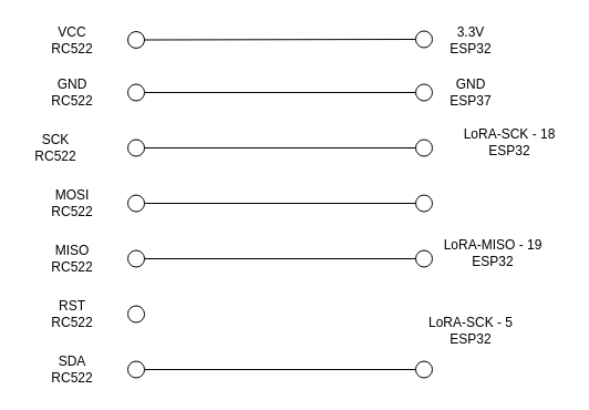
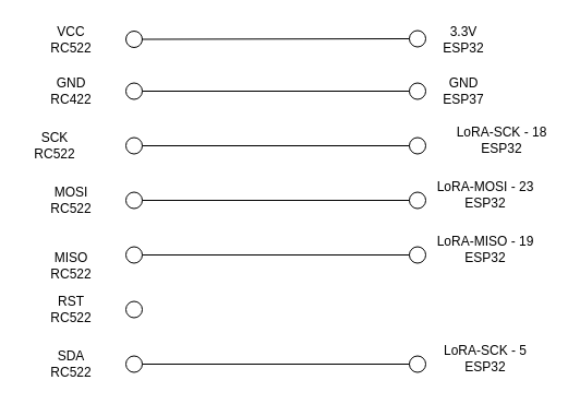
  <mxCell id="0" />
  <mxCell id="1" parent="0" />
  <mxCell id="2" value="" style="verticalLabelPosition=bottom;shadow=0;dashed=0;align=center;html=1;verticalAlign=top;strokeWidth=1;shape=ellipse;perimeter=ellipsePerimeter;" vertex="1" parent="1"><mxGeometry x="375" y="27.5" width="15" height="15" as="geometry" /></mxCell>
  <mxCell id="3" value="" style="verticalLabelPosition=bottom;shadow=0;dashed=0;align=center;html=1;verticalAlign=top;strokeWidth=1;shape=ellipse;perimeter=ellipsePerimeter;" vertex="1" parent="1"><mxGeometry x="375" y="75.5" width="15" height="15" as="geometry" /></mxCell>
  <mxCell id="4" value="" style="verticalLabelPosition=bottom;shadow=0;dashed=0;align=center;html=1;verticalAlign=top;strokeWidth=1;shape=ellipse;perimeter=ellipsePerimeter;" vertex="1" parent="1"><mxGeometry x="375" y="175.5" width="15" height="15" as="geometry" /></mxCell>
  <mxCell id="5" value="3.3V ESP32" style="text;html=1;strokeColor=none;fillColor=none;align=center;verticalAlign=middle;whiteSpace=wrap;rounded=0;" vertex="1" parent="1"><mxGeometry x="395" y="20.5" width="60" height="30" as="geometry" /></mxCell>
  <mxCell id="6" value="GND ESP37" style="text;html=1;strokeColor=none;fillColor=none;align=center;verticalAlign=middle;whiteSpace=wrap;rounded=0;" vertex="1" parent="1"><mxGeometry x="395" y="68" width="60" height="30" as="geometry" /></mxCell>
+ <mxCell id="7" value="LoRA-MOSI - 23 ESP32" style="text;html=1;strokeColor=none;fillColor=none;align=center;verticalAlign=middle;whiteSpace=wrap;rounded=0;" vertex="1" parent="1"><mxGeometry x="395" y="168" width="100" height="20" as="geometry" /></mxCell>
  <mxCell id="8" value="" style="verticalLabelPosition=bottom;shadow=0;dashed=0;align=center;html=1;verticalAlign=top;strokeWidth=1;shape=ellipse;perimeter=ellipsePerimeter;" vertex="1" parent="1"><mxGeometry x="115" y="28" width="15" height="15" as="geometry" /></mxCell>
  <mxCell id="9" value="" style="verticalLabelPosition=bottom;shadow=0;dashed=0;align=center;html=1;verticalAlign=top;strokeWidth=1;shape=ellipse;perimeter=ellipsePerimeter;" vertex="1" parent="1"><mxGeometry x="115" y="75.5" width="15" height="15" as="geometry" /></mxCell>
  <mxCell id="10" value="" style="verticalLabelPosition=bottom;shadow=0;dashed=0;align=center;html=1;verticalAlign=top;strokeWidth=1;shape=ellipse;perimeter=ellipsePerimeter;" vertex="1" parent="1"><mxGeometry x="115" y="125.5" width="15" height="15" as="geometry" /></mxCell>
  <mxCell id="11" value="VCC RC522" style="text;html=1;strokeColor=none;fillColor=none;align=center;verticalAlign=middle;whiteSpace=wrap;rounded=0;" vertex="1" parent="1"><mxGeometry x="35" y="20.5" width="60" height="30" as="geometry" /></mxCell>
- <mxCell id="12" value="GND RC522" style="text;html=1;strokeColor=none;fillColor=none;align=center;verticalAlign=middle;whiteSpace=wrap;rounded=0;" vertex="1" parent="1"><mxGeometry x="35" y="68" width="60" height="30" as="geometry" /></mxCell>
+ <mxCell id="12" value="GND RC422" style="text;html=1;strokeColor=none;fillColor=none;align=center;verticalAlign=middle;whiteSpace=wrap;rounded=0;" vertex="1" parent="1"><mxGeometry x="35" y="68" width="60" height="30" as="geometry" /></mxCell>
  <mxCell id="13" value="SCK RC522" style="text;html=1;strokeColor=none;fillColor=none;align=center;verticalAlign=middle;whiteSpace=wrap;rounded=0;" vertex="1" parent="1"><mxGeometry x="20" y="118" width="60" height="30" as="geometry" /></mxCell>
  <mxCell id="14" value="" style="verticalLabelPosition=bottom;shadow=0;dashed=0;align=center;html=1;verticalAlign=top;strokeWidth=1;shape=ellipse;perimeter=ellipsePerimeter;" vertex="1" parent="1"><mxGeometry x="115" y="175.5" width="15" height="15" as="geometry" /></mxCell>
  <mxCell id="15" value="MOSI RC522" style="text;html=1;strokeColor=none;fillColor=none;align=center;verticalAlign=middle;whiteSpace=wrap;rounded=0;" vertex="1" parent="1"><mxGeometry x="35" y="168" width="60" height="30" as="geometry" /></mxCell>
  <mxCell id="16" value="" style="verticalLabelPosition=bottom;shadow=0;dashed=0;align=center;html=1;verticalAlign=top;strokeWidth=1;shape=ellipse;perimeter=ellipsePerimeter;" vertex="1" parent="1"><mxGeometry x="115" y="225.5" width="15" height="15" as="geometry" /></mxCell>
- <mxCell id="17" value="MISO RC522" style="text;html=1;strokeColor=none;fillColor=none;align=center;verticalAlign=middle;whiteSpace=wrap;rounded=0;" vertex="1" parent="1"><mxGeometry x="35" y="218" width="60" height="30" as="geometry" /></mxCell>
+ <mxCell id="17" value="MISO RC522" style="text;html=1;strokeColor=none;fillColor=none;align=center;verticalAlign=middle;whiteSpace=wrap;rounded=0;" vertex="1" parent="1"><mxGeometry x="35" y="228" width="60" height="30" as="geometry" /></mxCell>
  <mxCell id="18" value="" style="verticalLabelPosition=bottom;shadow=0;dashed=0;align=center;html=1;verticalAlign=top;strokeWidth=1;shape=ellipse;perimeter=ellipsePerimeter;" vertex="1" parent="1"><mxGeometry x="115" y="275.5" width="15" height="15" as="geometry" /></mxCell>
  <mxCell id="19" value="RST RC522" style="text;html=1;strokeColor=none;fillColor=none;align=center;verticalAlign=middle;whiteSpace=wrap;rounded=0;" vertex="1" parent="1"><mxGeometry x="35" y="268" width="60" height="30" as="geometry" /></mxCell>
  <mxCell id="20" value="" style="verticalLabelPosition=bottom;shadow=0;dashed=0;align=center;html=1;verticalAlign=top;strokeWidth=1;shape=ellipse;perimeter=ellipsePerimeter;" vertex="1" parent="1"><mxGeometry x="115" y="325.5" width="15" height="15" as="geometry" /></mxCell>
  <mxCell id="21" value="SDA RC522" style="text;html=1;strokeColor=none;fillColor=none;align=center;verticalAlign=middle;whiteSpace=wrap;rounded=0;" vertex="1" parent="1"><mxGeometry x="35" y="318" width="60" height="30" as="geometry" /></mxCell>
  <mxCell id="22" value="" style="verticalLabelPosition=bottom;shadow=0;dashed=0;align=center;html=1;verticalAlign=top;strokeWidth=1;shape=ellipse;perimeter=ellipsePerimeter;" vertex="1" parent="1"><mxGeometry x="375" y="225.5" width="15" height="15" as="geometry" /></mxCell>
  <mxCell id="23" value="LoRA-MISO - 19 ESP32" style="text;html=1;strokeColor=none;fillColor=none;align=center;verticalAlign=middle;whiteSpace=wrap;rounded=0;" vertex="1" parent="1"><mxGeometry x="395" y="218" width="100" height="20" as="geometry" /></mxCell>
  <mxCell id="24" value="" style="verticalLabelPosition=bottom;shadow=0;dashed=0;align=center;html=1;verticalAlign=top;strokeWidth=1;shape=ellipse;perimeter=ellipsePerimeter;" vertex="1" parent="1"><mxGeometry x="375" y="125.5" width="15" height="15" as="geometry" /></mxCell>
  <mxCell id="25" value="LoRA-SCK - 18 ESP32" style="text;html=1;strokeColor=none;fillColor=none;align=center;verticalAlign=middle;whiteSpace=wrap;rounded=0;" vertex="1" parent="1"><mxGeometry x="410" y="118" width="100" height="20" as="geometry" /></mxCell>
  <mxCell id="26" value="" style="verticalLabelPosition=bottom;shadow=0;dashed=0;align=center;html=1;verticalAlign=top;strokeWidth=1;shape=ellipse;perimeter=ellipsePerimeter;" vertex="1" parent="1"><mxGeometry x="375" y="325.5" width="15" height="15" as="geometry" /></mxCell>
- <mxCell id="27" value="LoRA-SCK - 5 ESP32" style="text;html=1;strokeColor=none;fillColor=none;align=center;verticalAlign=middle;whiteSpace=wrap;rounded=0;" vertex="1" parent="1"><mxGeometry x="375" y="288" width="100" height="20" as="geometry" /></mxCell>
+ <mxCell id="27" value="LoRA-SCK - 5 ESP32" style="text;html=1;strokeColor=none;fillColor=none;align=center;verticalAlign=middle;whiteSpace=wrap;rounded=0;" vertex="1" parent="1"><mxGeometry x="395" y="318" width="100" height="20" as="geometry" /></mxCell>
  <mxCell id="28" value="" style="endArrow=none;html=1;rounded=0;entryX=1;entryY=0.5;entryDx=0;entryDy=0;exitX=0;exitY=0.5;exitDx=0;exitDy=0;" edge="1" parent="1" source="2" target="8"><mxGeometry width="50" height="50" relative="1" as="geometry"><mxPoint x="305" y="448" as="sourcePoint" /><mxPoint x="355" y="398" as="targetPoint" /></mxGeometry></mxCell>
  <mxCell id="29" value="" style="endArrow=none;html=1;rounded=0;entryX=1;entryY=0.5;entryDx=0;entryDy=0;exitX=0;exitY=0.5;exitDx=0;exitDy=0;" edge="1" parent="1" source="3" target="9"><mxGeometry width="50" height="50" relative="1" as="geometry"><mxPoint x="365" y="68" as="sourcePoint" /><mxPoint x="145" y="68" as="targetPoint" /></mxGeometry></mxCell>
  <mxCell id="30" value="" style="endArrow=none;html=1;rounded=0;entryX=1;entryY=0.5;entryDx=0;entryDy=0;exitX=0;exitY=0.5;exitDx=0;exitDy=0;" edge="1" parent="1" source="24" target="10"><mxGeometry width="50" height="50" relative="1" as="geometry"><mxPoint x="390" y="158" as="sourcePoint" /><mxPoint x="145" y="158.5" as="targetPoint" /></mxGeometry></mxCell>
  <mxCell id="31" value="" style="endArrow=none;html=1;rounded=0;entryX=1;entryY=0.5;entryDx=0;entryDy=0;exitX=0;exitY=0.5;exitDx=0;exitDy=0;" edge="1" parent="1" source="4" target="14"><mxGeometry width="50" height="50" relative="1" as="geometry"><mxPoint x="405" y="65" as="sourcePoint" /><mxPoint x="160" y="65.5" as="targetPoint" /></mxGeometry></mxCell>
  <mxCell id="32" value="" style="endArrow=none;html=1;rounded=0;entryX=1;entryY=0.5;entryDx=0;entryDy=0;exitX=0;exitY=0.5;exitDx=0;exitDy=0;" edge="1" parent="1" source="22" target="16"><mxGeometry width="50" height="50" relative="1" as="geometry"><mxPoint x="415" y="75" as="sourcePoint" /><mxPoint x="170" y="75.5" as="targetPoint" /></mxGeometry></mxCell>
  <mxCell id="33" value="" style="endArrow=none;html=1;rounded=0;entryX=1;entryY=0.5;entryDx=0;entryDy=0;exitX=0;exitY=0.5;exitDx=0;exitDy=0;" edge="1" parent="1" source="26" target="20"><mxGeometry width="50" height="50" relative="1" as="geometry"><mxPoint x="425" y="85" as="sourcePoint" /><mxPoint x="180" y="85.5" as="targetPoint" /></mxGeometry></mxCell>
